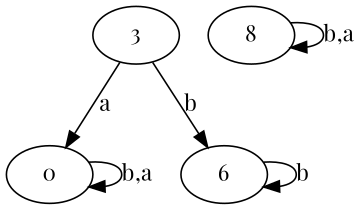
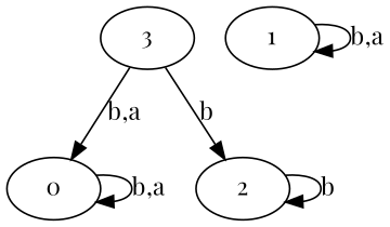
  digraph {
    d2tdocpreamble="\usetikzlibrary{automata}"
    d2tfigpreamble="\tikzstyle{every state}= [ draw=blue!50,very thick,fill=blue!20]  \tikzstyle{auto}= [fill=white]"
    fontname="Playfair Display"
    ranksep=0.5
    node [fontname="Playfair Display" style=state]
    edge [fontname="Playfair Display" lblstyle=auto topath="loop above"]
    n1 [label=0 style="state, accepting"]
-   n2 [label=8 style="state, initial"]
-   n3 [label=6]
+   n2 [label=1 style="state, initial"]
+   n3 [label=2]
    n4 [label=3]
    n1 -> n1 [label="b,a"]
    n2 -> n2 [label="b,a"]
    n3 -> n3 [label=b]
-   n4 -> n1 [label=a topath="bend right"]
+   n4 -> n1 [label="b,a" topath="bend right"]
    n4 -> n3 [label=b topath="bend right"]
  }
